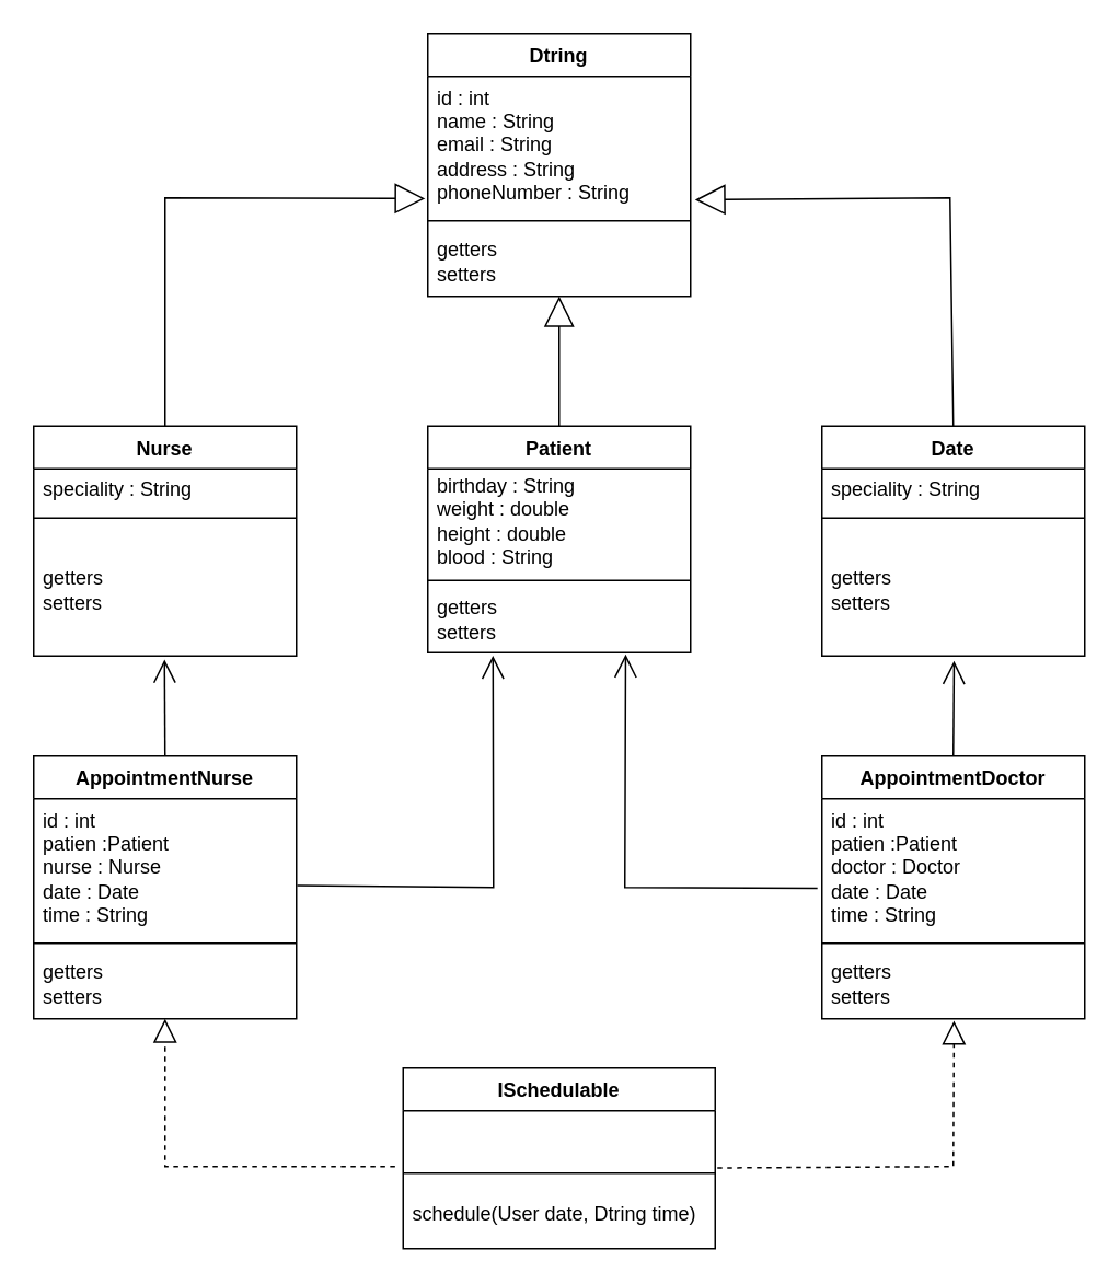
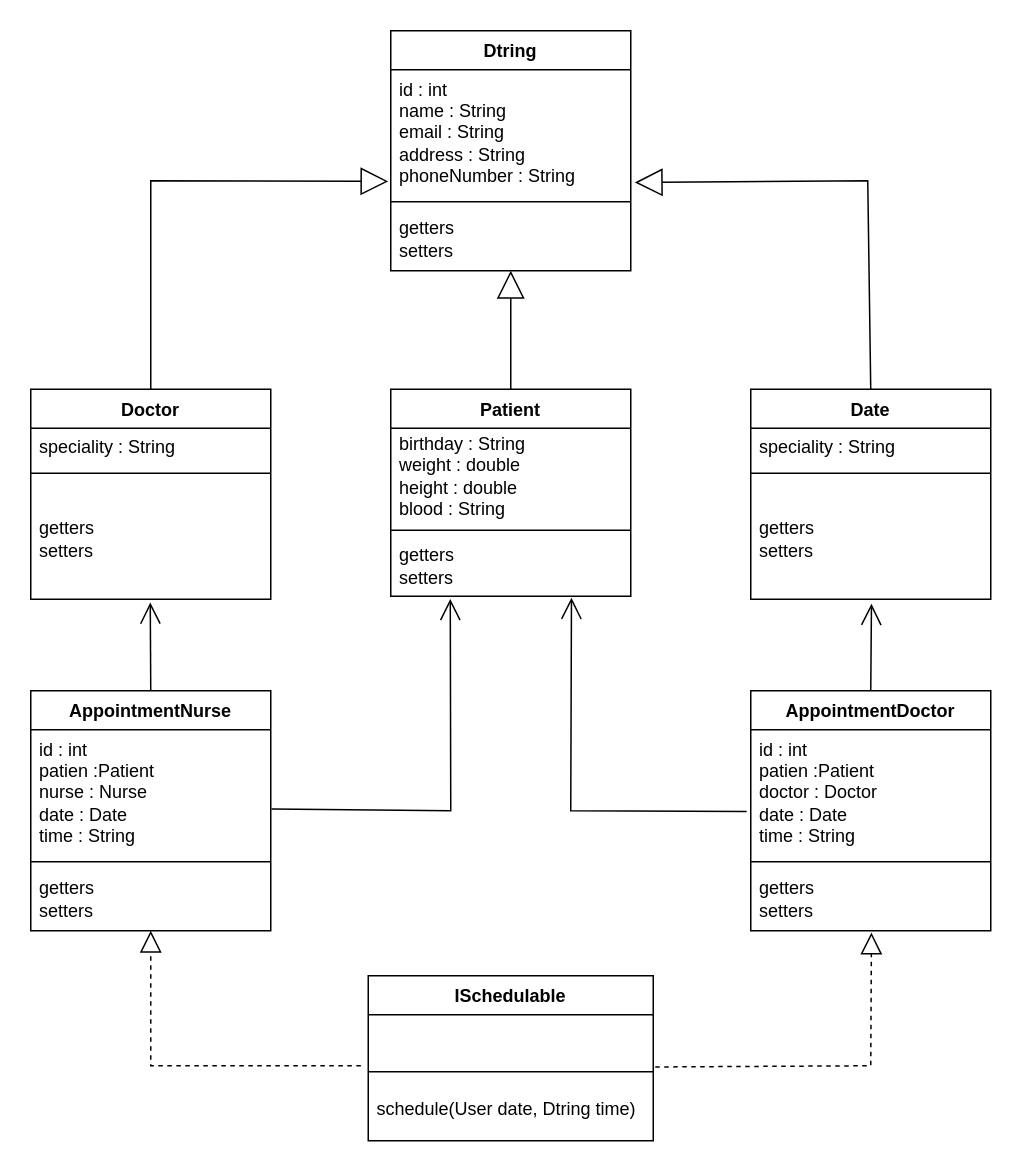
  <mxCell id="0" />
  <mxCell id="1" parent="0" />
  <mxCell id="2" value="Dtring" style="swimlane;fontStyle=1;align=center;verticalAlign=top;childLayout=stackLayout;horizontal=1;startSize=26;horizontalStack=0;resizeParent=1;resizeParentMax=0;resizeLast=0;collapsible=1;marginBottom=0;whiteSpace=wrap;html=1;" parent="1" vertex="1"><mxGeometry x="260" y="20" width="160" height="160" as="geometry"><mxRectangle x="450" y="40" width="70" height="30" as="alternateBounds" /></mxGeometry></mxCell>
  <mxCell id="3" value="id : int&lt;div&gt;name : String&lt;/div&gt;&lt;div&gt;email : String&lt;/div&gt;&lt;div&gt;address : String&lt;/div&gt;&lt;div&gt;phoneNumber : String&lt;/div&gt;" style="text;strokeColor=none;fillColor=none;align=left;verticalAlign=middle;spacingLeft=4;spacingRight=4;overflow=hidden;rotatable=0;points=[[0,0.5],[1,0.5]];portConstraint=eastwest;whiteSpace=wrap;html=1;" parent="2" vertex="1"><mxGeometry y="26" width="160" height="84" as="geometry" /></mxCell>
  <mxCell id="4" value="" style="line;strokeWidth=1;fillColor=none;align=left;verticalAlign=middle;spacingTop=-1;spacingLeft=3;spacingRight=3;rotatable=0;labelPosition=right;points=[];portConstraint=eastwest;strokeColor=inherit;" parent="2" vertex="1"><mxGeometry y="110" width="160" height="8" as="geometry" /></mxCell>
  <mxCell id="5" value="getters&lt;div&gt;setters&lt;/div&gt;" style="text;strokeColor=none;fillColor=none;align=left;verticalAlign=middle;spacingLeft=4;spacingRight=4;overflow=hidden;rotatable=0;points=[[0,0.5],[1,0.5]];portConstraint=eastwest;whiteSpace=wrap;html=1;" parent="2" vertex="1"><mxGeometry y="118" width="160" height="42" as="geometry" /></mxCell>
  <mxCell id="6" value="Date" style="swimlane;fontStyle=1;align=center;verticalAlign=top;childLayout=stackLayout;horizontal=1;startSize=26;horizontalStack=0;resizeParent=1;resizeParentMax=0;resizeLast=0;collapsible=1;marginBottom=0;whiteSpace=wrap;html=1;" parent="1" vertex="1"><mxGeometry x="500" y="259" width="160" height="140" as="geometry" /></mxCell>
  <mxCell id="7" value="speciality : String" style="text;strokeColor=none;fillColor=none;align=left;verticalAlign=middle;spacingLeft=4;spacingRight=4;overflow=hidden;rotatable=0;points=[[0,0.5],[1,0.5]];portConstraint=eastwest;whiteSpace=wrap;html=1;" parent="6" vertex="1"><mxGeometry y="26" width="160" height="26" as="geometry" /></mxCell>
  <mxCell id="8" value="" style="line;strokeWidth=1;fillColor=none;align=left;verticalAlign=middle;spacingTop=-1;spacingLeft=3;spacingRight=3;rotatable=0;labelPosition=right;points=[];portConstraint=eastwest;strokeColor=inherit;" parent="6" vertex="1"><mxGeometry y="52" width="160" height="8" as="geometry" /></mxCell>
  <mxCell id="9" value="getters&lt;div&gt;setters&lt;/div&gt;" style="text;strokeColor=none;fillColor=none;align=left;verticalAlign=middle;spacingLeft=4;spacingRight=4;overflow=hidden;rotatable=0;points=[[0,0.5],[1,0.5]];portConstraint=eastwest;whiteSpace=wrap;html=1;" parent="6" vertex="1"><mxGeometry y="60" width="160" height="80" as="geometry" /></mxCell>
  <mxCell id="10" value="Patient" style="swimlane;fontStyle=1;align=center;verticalAlign=top;childLayout=stackLayout;horizontal=1;startSize=26;horizontalStack=0;resizeParent=1;resizeParentMax=0;resizeLast=0;collapsible=1;marginBottom=0;whiteSpace=wrap;html=1;" parent="1" vertex="1"><mxGeometry x="260" y="259" width="160" height="138" as="geometry" /></mxCell>
  <mxCell id="11" value="birthday : String&lt;div&gt;weight : double&lt;/div&gt;&lt;div&gt;height : double&lt;/div&gt;&lt;div&gt;blood : String&lt;/div&gt;" style="text;strokeColor=none;fillColor=none;align=left;verticalAlign=middle;spacingLeft=4;spacingRight=4;overflow=hidden;rotatable=0;points=[[0,0.5],[1,0.5]];portConstraint=eastwest;whiteSpace=wrap;html=1;" parent="10" vertex="1"><mxGeometry y="26" width="160" height="64" as="geometry" /></mxCell>
  <mxCell id="12" value="" style="line;strokeWidth=1;fillColor=none;align=left;verticalAlign=middle;spacingTop=-1;spacingLeft=3;spacingRight=3;rotatable=0;labelPosition=right;points=[];portConstraint=eastwest;strokeColor=inherit;" parent="10" vertex="1"><mxGeometry y="90" width="160" height="8" as="geometry" /></mxCell>
  <mxCell id="13" value="getters&lt;div&gt;setters&lt;/div&gt;" style="text;strokeColor=none;fillColor=none;align=left;verticalAlign=middle;spacingLeft=4;spacingRight=4;overflow=hidden;rotatable=0;points=[[0,0.5],[1,0.5]];portConstraint=eastwest;whiteSpace=wrap;html=1;" parent="10" vertex="1"><mxGeometry y="98" width="160" height="40" as="geometry" /></mxCell>
- <mxCell id="14" value="Nurse" style="swimlane;fontStyle=1;align=center;verticalAlign=top;childLayout=stackLayout;horizontal=1;startSize=26;horizontalStack=0;resizeParent=1;resizeParentMax=0;resizeLast=0;collapsible=1;marginBottom=0;whiteSpace=wrap;html=1;" parent="1" vertex="1"><mxGeometry x="20" y="259" width="160" height="140" as="geometry" /></mxCell>
+ <mxCell id="14" value="Doctor" style="swimlane;fontStyle=1;align=center;verticalAlign=top;childLayout=stackLayout;horizontal=1;startSize=26;horizontalStack=0;resizeParent=1;resizeParentMax=0;resizeLast=0;collapsible=1;marginBottom=0;whiteSpace=wrap;html=1;" parent="1" vertex="1"><mxGeometry x="20" y="259" width="160" height="140" as="geometry" /></mxCell>
  <mxCell id="15" value="speciality : String" style="text;strokeColor=none;fillColor=none;align=left;verticalAlign=middle;spacingLeft=4;spacingRight=4;overflow=hidden;rotatable=0;points=[[0,0.5],[1,0.5]];portConstraint=eastwest;whiteSpace=wrap;html=1;" parent="14" vertex="1"><mxGeometry y="26" width="160" height="26" as="geometry" /></mxCell>
  <mxCell id="16" value="" style="line;strokeWidth=1;fillColor=none;align=left;verticalAlign=middle;spacingTop=-1;spacingLeft=3;spacingRight=3;rotatable=0;labelPosition=right;points=[];portConstraint=eastwest;strokeColor=inherit;" parent="14" vertex="1"><mxGeometry y="52" width="160" height="8" as="geometry" /></mxCell>
  <mxCell id="17" value="getters&lt;div&gt;setters&lt;/div&gt;" style="text;strokeColor=none;fillColor=none;align=left;verticalAlign=middle;spacingLeft=4;spacingRight=4;overflow=hidden;rotatable=0;points=[[0,0.5],[1,0.5]];portConstraint=eastwest;whiteSpace=wrap;html=1;" parent="14" vertex="1"><mxGeometry y="60" width="160" height="80" as="geometry" /></mxCell>
  <mxCell id="18" value="" style="endArrow=block;endSize=16;endFill=0;html=1;rounded=0;exitX=0.5;exitY=0;exitDx=0;exitDy=0;entryX=-0.01;entryY=0.886;entryDx=0;entryDy=0;entryPerimeter=0;" parent="1" source="14" target="3" edge="1"><mxGeometry width="160" relative="1" as="geometry"><mxPoint x="100" y="130" as="sourcePoint" /><mxPoint x="260" y="130" as="targetPoint" /><Array as="points"><mxPoint x="100" y="120" /></Array></mxGeometry></mxCell>
  <mxCell id="19" value="AppointmentDoctor" style="swimlane;fontStyle=1;align=center;verticalAlign=top;childLayout=stackLayout;horizontal=1;startSize=26;horizontalStack=0;resizeParent=1;resizeParentMax=0;resizeLast=0;collapsible=1;marginBottom=0;whiteSpace=wrap;html=1;" parent="1" vertex="1"><mxGeometry x="500" y="460" width="160" height="160" as="geometry" /></mxCell>
  <mxCell id="20" value="id : int&lt;div&gt;patien :Patient&lt;/div&gt;&lt;div&gt;doctor : Doctor&lt;/div&gt;&lt;div&gt;date : Date&lt;/div&gt;&lt;div&gt;time : String&lt;/div&gt;" style="text;strokeColor=none;fillColor=none;align=left;verticalAlign=middle;spacingLeft=4;spacingRight=4;overflow=hidden;rotatable=0;points=[[0,0.5],[1,0.5]];portConstraint=eastwest;whiteSpace=wrap;html=1;" parent="19" vertex="1"><mxGeometry y="26" width="160" height="84" as="geometry" /></mxCell>
  <mxCell id="21" value="" style="line;strokeWidth=1;fillColor=none;align=left;verticalAlign=middle;spacingTop=-1;spacingLeft=3;spacingRight=3;rotatable=0;labelPosition=right;points=[];portConstraint=eastwest;strokeColor=inherit;" parent="19" vertex="1"><mxGeometry y="110" width="160" height="8" as="geometry" /></mxCell>
  <mxCell id="22" value="getters&lt;div&gt;setters&lt;/div&gt;" style="text;strokeColor=none;fillColor=none;align=left;verticalAlign=middle;spacingLeft=4;spacingRight=4;overflow=hidden;rotatable=0;points=[[0,0.5],[1,0.5]];portConstraint=eastwest;whiteSpace=wrap;html=1;" parent="19" vertex="1"><mxGeometry y="118" width="160" height="42" as="geometry" /></mxCell>
  <mxCell id="23" value="AppointmentNurse" style="swimlane;fontStyle=1;align=center;verticalAlign=top;childLayout=stackLayout;horizontal=1;startSize=26;horizontalStack=0;resizeParent=1;resizeParentMax=0;resizeLast=0;collapsible=1;marginBottom=0;whiteSpace=wrap;html=1;" parent="1" vertex="1"><mxGeometry x="20" y="460" width="160" height="160" as="geometry" /></mxCell>
  <mxCell id="24" value="id : int&lt;div&gt;patien :Patient&lt;/div&gt;&lt;div&gt;nurse : Nurse&lt;/div&gt;&lt;div&gt;date : Date&lt;/div&gt;&lt;div&gt;time : String&lt;/div&gt;" style="text;strokeColor=none;fillColor=none;align=left;verticalAlign=middle;spacingLeft=4;spacingRight=4;overflow=hidden;rotatable=0;points=[[0,0.5],[1,0.5]];portConstraint=eastwest;whiteSpace=wrap;html=1;" parent="23" vertex="1"><mxGeometry y="26" width="160" height="84" as="geometry" /></mxCell>
  <mxCell id="25" value="" style="line;strokeWidth=1;fillColor=none;align=left;verticalAlign=middle;spacingTop=-1;spacingLeft=3;spacingRight=3;rotatable=0;labelPosition=right;points=[];portConstraint=eastwest;strokeColor=inherit;" parent="23" vertex="1"><mxGeometry y="110" width="160" height="8" as="geometry" /></mxCell>
  <mxCell id="26" value="getters&lt;div&gt;setters&lt;/div&gt;" style="text;strokeColor=none;fillColor=none;align=left;verticalAlign=middle;spacingLeft=4;spacingRight=4;overflow=hidden;rotatable=0;points=[[0,0.5],[1,0.5]];portConstraint=eastwest;whiteSpace=wrap;html=1;" parent="23" vertex="1"><mxGeometry y="118" width="160" height="42" as="geometry" /></mxCell>
  <mxCell id="27" value="ISchedulable" style="swimlane;fontStyle=1;align=center;verticalAlign=top;childLayout=stackLayout;horizontal=1;startSize=26;horizontalStack=0;resizeParent=1;resizeParentMax=0;resizeLast=0;collapsible=1;marginBottom=0;whiteSpace=wrap;html=1;" vertex="1" parent="1"><mxGeometry x="245" y="650" width="190" height="110" as="geometry" /></mxCell>
  <mxCell id="28" value="&amp;nbsp;" style="text;strokeColor=none;fillColor=none;align=left;verticalAlign=middle;spacingLeft=4;spacingRight=4;overflow=hidden;rotatable=0;points=[[0,0.5],[1,0.5]];portConstraint=eastwest;whiteSpace=wrap;html=1;" vertex="1" parent="27"><mxGeometry y="26" width="190" height="34" as="geometry" /></mxCell>
  <mxCell id="29" value="" style="line;strokeWidth=1;fillColor=none;align=left;verticalAlign=middle;spacingTop=-1;spacingLeft=3;spacingRight=3;rotatable=0;labelPosition=right;points=[];portConstraint=eastwest;strokeColor=inherit;" vertex="1" parent="27"><mxGeometry y="60" width="190" height="8" as="geometry" /></mxCell>
  <mxCell id="30" value="schedule(User date, Dtring time)" style="text;strokeColor=none;fillColor=none;align=left;verticalAlign=middle;spacingLeft=4;spacingRight=4;overflow=hidden;rotatable=0;points=[[0,0.5],[1,0.5]];portConstraint=eastwest;whiteSpace=wrap;html=1;" vertex="1" parent="27"><mxGeometry y="68" width="190" height="42" as="geometry" /></mxCell>
  <mxCell id="31" value="" style="endArrow=block;endSize=16;endFill=0;html=1;rounded=0;exitX=0.5;exitY=0;exitDx=0;exitDy=0;entryX=0.5;entryY=1;entryDx=0;entryDy=0;entryPerimeter=0;" edge="1" parent="1" source="10" target="5"><mxGeometry width="160" relative="1" as="geometry"><mxPoint x="490" y="180" as="sourcePoint" /><mxPoint x="410" y="200" as="targetPoint" /></mxGeometry></mxCell>
  <mxCell id="32" value="" style="endArrow=block;endSize=16;endFill=0;html=1;rounded=0;exitX=0.5;exitY=0;exitDx=0;exitDy=0;entryX=1.017;entryY=0.895;entryDx=0;entryDy=0;entryPerimeter=0;" edge="1" parent="1" source="6" target="3"><mxGeometry width="160" relative="1" as="geometry"><mxPoint x="610" y="170" as="sourcePoint" /><mxPoint x="480" y="170" as="targetPoint" /><Array as="points"><mxPoint x="578" y="120" /></Array></mxGeometry></mxCell>
  <mxCell id="33" value="" style="endArrow=open;endFill=1;endSize=12;html=1;rounded=0;exitX=0.5;exitY=0;exitDx=0;exitDy=0;entryX=0.498;entryY=1.027;entryDx=0;entryDy=0;entryPerimeter=0;" edge="1" parent="1" source="23" target="17"><mxGeometry width="160" relative="1" as="geometry"><mxPoint x="120" y="430" as="sourcePoint" /><mxPoint x="280" y="430" as="targetPoint" /></mxGeometry></mxCell>
  <mxCell id="34" value="" style="endArrow=open;endFill=1;endSize=12;html=1;rounded=0;exitX=0.5;exitY=0;exitDx=0;exitDy=0;entryX=0.503;entryY=1.038;entryDx=0;entryDy=0;entryPerimeter=0;" edge="1" parent="1" source="19" target="9"><mxGeometry width="160" relative="1" as="geometry"><mxPoint x="610" y="430" as="sourcePoint" /><mxPoint x="770" y="430" as="targetPoint" /></mxGeometry></mxCell>
  <mxCell id="35" value="" style="endArrow=open;endFill=1;endSize=12;html=1;rounded=0;exitX=1.003;exitY=0.629;exitDx=0;exitDy=0;exitPerimeter=0;entryX=0.248;entryY=1.045;entryDx=0;entryDy=0;entryPerimeter=0;" edge="1" parent="1" source="24" target="13"><mxGeometry width="160" relative="1" as="geometry"><mxPoint x="240" y="520" as="sourcePoint" /><mxPoint x="330" y="410" as="targetPoint" /><Array as="points"><mxPoint x="300" y="540" /></Array></mxGeometry></mxCell>
  <mxCell id="36" value="" style="endArrow=open;endFill=1;endSize=12;html=1;rounded=0;exitX=-0.017;exitY=0.648;exitDx=0;exitDy=0;exitPerimeter=0;entryX=0.753;entryY=1.025;entryDx=0;entryDy=0;entryPerimeter=0;" edge="1" parent="1" source="20" target="13"><mxGeometry width="160" relative="1" as="geometry"><mxPoint x="380" y="500" as="sourcePoint" /><mxPoint x="430" y="430" as="targetPoint" /><Array as="points"><mxPoint x="380" y="540" /></Array></mxGeometry></mxCell>
  <mxCell id="37" value="" style="endArrow=block;dashed=1;endFill=0;endSize=12;html=1;rounded=0;exitX=-0.026;exitY=1;exitDx=0;exitDy=0;exitPerimeter=0;entryX=0.5;entryY=1;entryDx=0;entryDy=0;entryPerimeter=0;" edge="1" parent="1" source="28" target="26"><mxGeometry width="160" relative="1" as="geometry"><mxPoint x="60" y="720" as="sourcePoint" /><mxPoint x="140" y="640" as="targetPoint" /><Array as="points"><mxPoint x="100" y="710" /></Array></mxGeometry></mxCell>
  <mxCell id="38" value="" style="endArrow=block;dashed=1;endFill=0;endSize=12;html=1;rounded=0;exitX=1.007;exitY=1.024;exitDx=0;exitDy=0;exitPerimeter=0;entryX=0.503;entryY=1.029;entryDx=0;entryDy=0;entryPerimeter=0;" edge="1" parent="1" source="28" target="22"><mxGeometry width="160" relative="1" as="geometry"><mxPoint x="450" y="710" as="sourcePoint" /><mxPoint x="640" y="680" as="targetPoint" /><Array as="points"><mxPoint x="580" y="710" /></Array></mxGeometry></mxCell>
